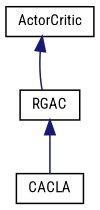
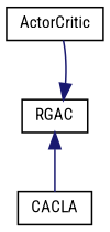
  digraph {
    fontname="Roboto Condensed"
    rankdir=TB
    node [color=black fillcolor=white fontname="Roboto Condensed" fontsize=10 shape=record style=filled]
    edge [color=midnightblue dir=back fontname="Roboto Condensed" fontsize=10 labelfontname=Helvetica labelfontsize=10 style=solid]
    n1 [height=0.2 label=ActorCritic width=0.4]
    n2 [height=0.2 label=RGAC width=0.4]
    n3 [height=0.2 label=CACLA width=0.4]
-   n1 -> n2
+   n2 -> n1
    n2 -> n3
  }
